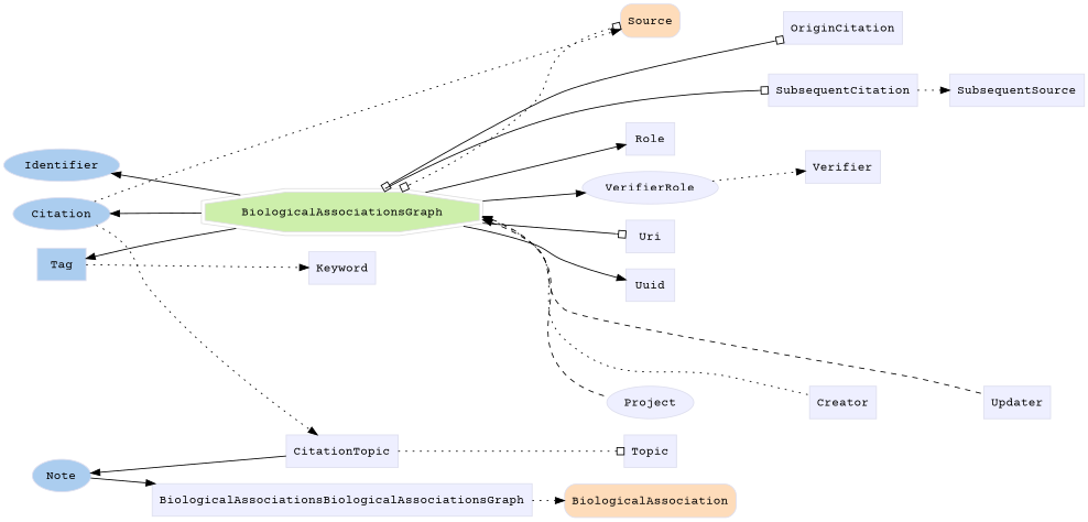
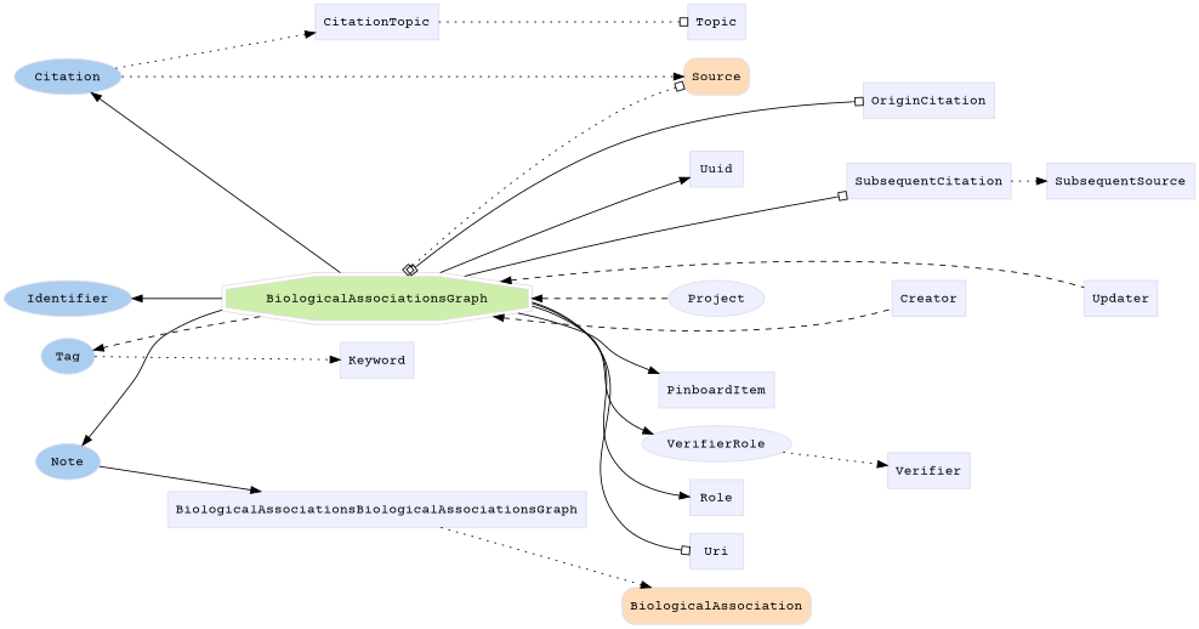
  digraph {
    fontname="Courier Prime"
    rankdir=LR
    node [color="#dddeee" fillcolor="#eeefff" fontname="Courier Prime" group=supporting shape=box style=filled]
    edge [fontname="Courier Prime"]
    n1 [fillcolor="#abcdef" group=annotator height=0.5 label=Citation shape=oval width=1.1279]
    n2 [fillcolor="#abcdef" group=annotator height=0.5 label=Identifier shape=oval width=1.2558]
-   n3 [fillcolor="#abcdef" group=annotator height=0.5 label=Tag width=0.75]
+   n3 [fillcolor="#abcdef" group=annotator height=0.5 label=Tag shape=oval width=0.75]
    n4 [fillcolor="#abcdef" group=annotator height=0.5 label=Note shape=oval width=0.80088]
    n5 [fillcolor="#fedcba" group=core height=0.51389 label=BiologicalAssociation shape=Mrecord width=1.8889]
    n6 [fillcolor="#fedcba" group=core height=0.51389 label=Source shape=Mrecord width=0.75]
    n7 [color="#dedede" fillcolor="#cdefab" group=target height=0.61111 label=BiologicalAssociationsGraph shape=doubleoctagon width=3.7017]
    n8 [height=0.5 label=BiologicalAssociationsBiologicalAssociationsGraph width=4.1701]
    n9 [height=0.5 label=CitationTopic width=1.2639]
    n10 [height=0.5 label=Keyword width=0.92014]
+   n11 [height=0.5 label=PinboardItem width=1.2535]
    n12 [height=0.5 label=Role width=0.75]
    n13 [height=0.5 label=SubsequentCitation width=1.691]
    n14 [height=0.5 label=SubsequentSource width=1.6076]
    n15 [height=0.5 label=Topic width=0.75]
    n16 [height=0.5 label=Uri width=0.75]
    n17 [height=0.5 label=Uuid width=0.75]
    n18 [height=0.5 label=VerifierRole shape=ellipse width=1.1493]
    n19 [height=0.5 label=Verifier width=0.79514]
    n20 [height=0.5 label=Creator width=0.78472]
    n21 [height=0.5 label=Project shape=ellipse width=0.75347]
    n22 [height=0.5 label=Updater width=0.82639]
    n23 [height=0.5 label=OriginCitation width=1.316]
    subgraph sub_1 {
      rank=min
      n1
      n2
      n3
      n4
    }
    subgraph sub_2 {
      n5
      n6
    }
    subgraph sub_3 {
      n7
      n8
      n9
      n10
+     n11
      n12
      n13
      n14
      n15
      n16
      n17
      n18
      n19
      n20
      n21
      n22
      n23
    }
    n1 -> n6 [style=dotted]
    n1 -> n9 [style=dotted]
    n3 -> n10 [style=dotted]
    n4 -> n8
    n6 -> n13 [style=invis]
    n6 -> n23 [style=invis]
    n7 -> n1
    n7 -> n2
-   n7 -> n3
-   n9 -> n4
+   n7 -> n3 [style=dashed]
+   n7 -> n4
    n7 -> n6 [arrowhead=obox arrowtail=obox dir=both style=dotted]
+   n7 -> n11
    n7 -> n12
    n7 -> n13 [arrowhead=obox]
    n7 -> n16 [arrowhead=obox]
    n7 -> n17
    n7 -> n18
-   n7 -> n20 [dir=back style=dotted]
+   n7 -> n20 [dir=back style=dashed]
    n7 -> n21 [dir=back style=dashed]
    n7 -> n22 [dir=back style=dashed]
    n7 -> n23 [arrowhead=obox arrowtail=obox dir=both]
    n8 -> n5 [style=dotted]
    n9 -> n15 [arrowhead=obox style=dotted]
    n12 -> n19 [style=invis]
    n13 -> n14 [style=dotted]
    n18 -> n19 [style=dotted]
    n20 -> n22 [style=invis]
    n21 -> n20 [style=invis]
  }
